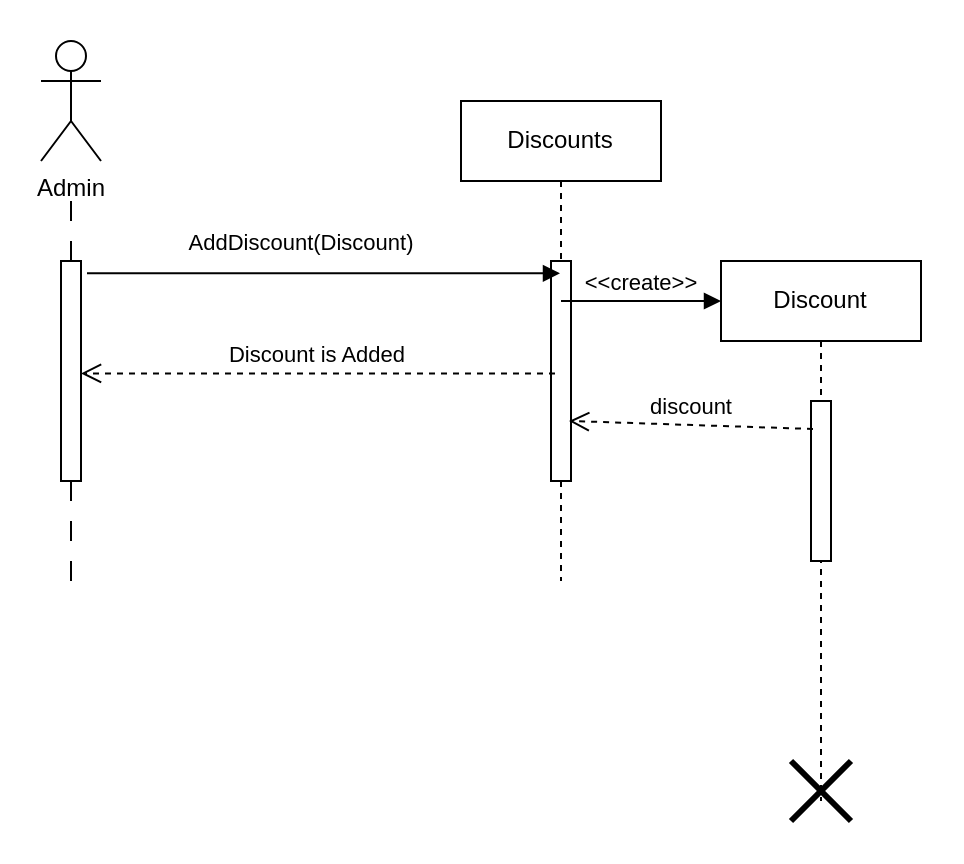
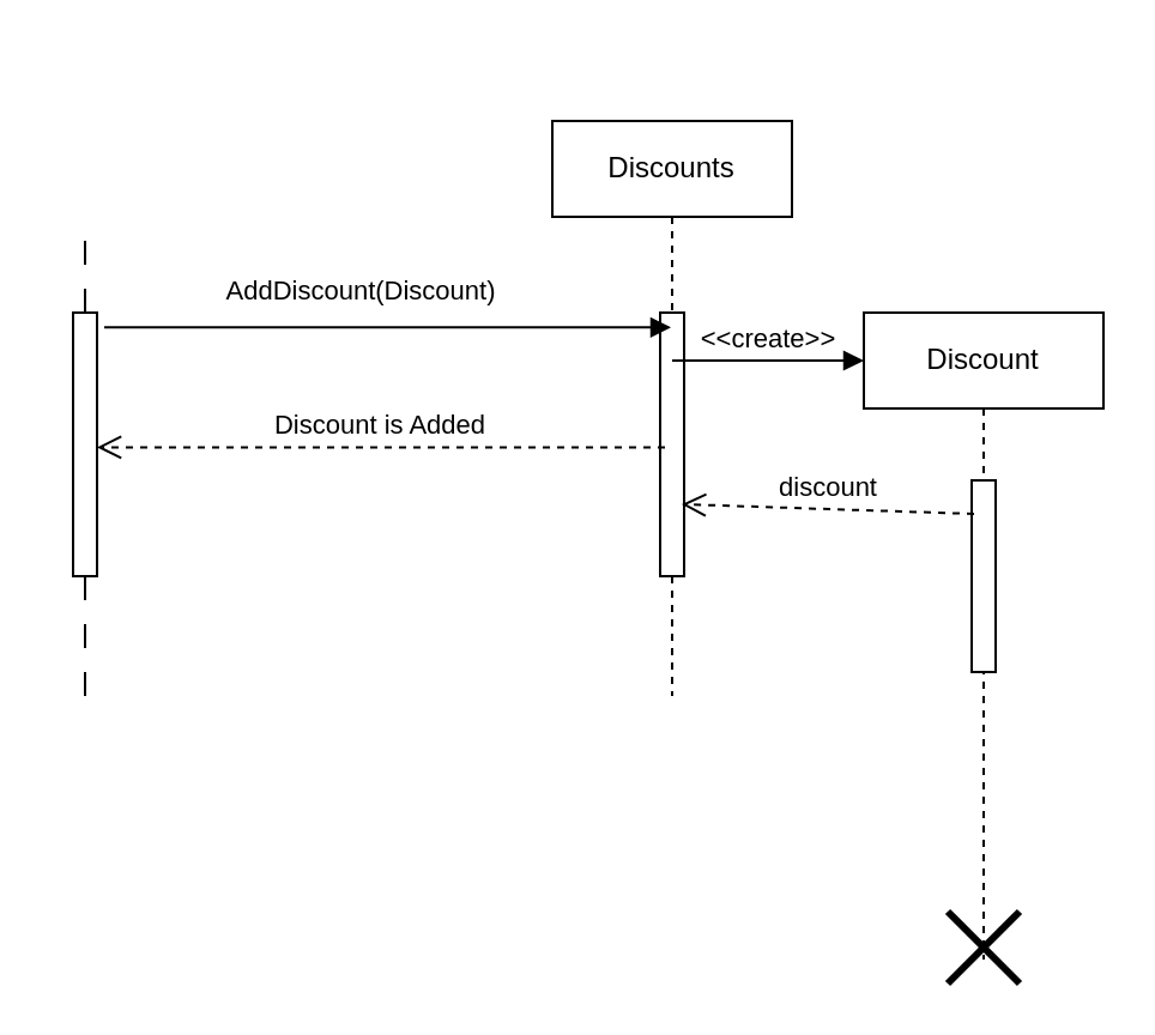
  <mxCell id="0" />
  <mxCell id="1" parent="0" />
- <mxCell id="2" value="Admin" style="shape=umlActor;verticalLabelPosition=bottom;verticalAlign=top;html=1;" parent="1" vertex="1"><mxGeometry x="20" y="20" width="30" height="60" as="geometry" /></mxCell>
  <mxCell id="3" value="" style="endArrow=none;startArrow=none;endFill=0;startFill=0;endSize=8;html=1;verticalAlign=bottom;dashed=1;labelBackgroundColor=none;dashPattern=10 10;rounded=0;" parent="1" source="4" edge="1"><mxGeometry width="160" relative="1" as="geometry"><mxPoint x="35" y="100" as="sourcePoint" /><mxPoint x="35" y="290" as="targetPoint" /></mxGeometry></mxCell>
  <mxCell id="4" value="" style="html=1;points=[];perimeter=orthogonalPerimeter;" parent="1" vertex="1"><mxGeometry x="30" y="130" width="10" height="110" as="geometry" /></mxCell>
  <mxCell id="5" value="" style="endArrow=none;startArrow=none;endFill=0;startFill=0;endSize=8;html=1;verticalAlign=bottom;dashed=1;labelBackgroundColor=none;dashPattern=10 10;rounded=0;" parent="1" target="4" edge="1"><mxGeometry width="160" relative="1" as="geometry"><mxPoint x="35" y="100" as="sourcePoint" /><mxPoint x="35" y="490" as="targetPoint" /></mxGeometry></mxCell>
  <mxCell id="6" value="Discounts" style="shape=umlLifeline;perimeter=lifelinePerimeter;whiteSpace=wrap;html=1;container=1;collapsible=0;recursiveResize=0;outlineConnect=0;" parent="1" vertex="1"><mxGeometry x="230" y="50" width="100" height="240" as="geometry" /></mxCell>
  <mxCell id="7" value="" style="html=1;points=[];perimeter=orthogonalPerimeter;" parent="6" vertex="1"><mxGeometry x="45" y="80" width="10" height="110" as="geometry" /></mxCell>
  <mxCell id="8" value="AddDiscount(Discount)" style="html=1;verticalAlign=bottom;endArrow=block;rounded=0;exitX=1.3;exitY=0.056;exitDx=0;exitDy=0;exitPerimeter=0;" parent="1" source="4" target="6" edge="1"><mxGeometry x="-0.095" y="6" width="80" relative="1" as="geometry"><mxPoint x="260" y="280" as="sourcePoint" /><mxPoint x="340" y="280" as="targetPoint" /><mxPoint as="offset" /></mxGeometry></mxCell>
  <mxCell id="9" value="Discount is Added" style="html=1;verticalAlign=bottom;endArrow=open;dashed=1;endSize=8;rounded=0;exitX=0.2;exitY=0.211;exitDx=0;exitDy=0;exitPerimeter=0;" parent="1" edge="1"><mxGeometry relative="1" as="geometry"><mxPoint x="277" y="186.21" as="sourcePoint" /><mxPoint x="40" y="186.21" as="targetPoint" /></mxGeometry></mxCell>
  <mxCell id="10" value="&amp;lt;&amp;lt;create&amp;gt;&amp;gt;" style="html=1;verticalAlign=bottom;endArrow=block;rounded=0;" edge="1" parent="1"><mxGeometry width="80" relative="1" as="geometry"><mxPoint x="280" y="150" as="sourcePoint" /><mxPoint x="360" y="150" as="targetPoint" /></mxGeometry></mxCell>
  <mxCell id="11" value="Discount" style="shape=umlLifeline;perimeter=lifelinePerimeter;whiteSpace=wrap;html=1;container=1;collapsible=0;recursiveResize=0;outlineConnect=0;" vertex="1" parent="1"><mxGeometry x="360" y="130" width="100" height="270" as="geometry" /></mxCell>
  <mxCell id="12" value="" style="html=1;points=[];perimeter=orthogonalPerimeter;" vertex="1" parent="11"><mxGeometry x="45" y="70" width="10" height="80" as="geometry" /></mxCell>
  <mxCell id="13" value="" style="shape=umlDestroy;whiteSpace=wrap;html=1;strokeWidth=3;" vertex="1" parent="11"><mxGeometry x="35" y="250" width="30" height="30" as="geometry" /></mxCell>
  <mxCell id="14" value="discount" style="html=1;verticalAlign=bottom;endArrow=open;dashed=1;endSize=8;rounded=0;entryX=0.9;entryY=0.727;entryDx=0;entryDy=0;entryPerimeter=0;exitX=0.1;exitY=0.175;exitDx=0;exitDy=0;exitPerimeter=0;" edge="1" parent="1" source="12" target="7"><mxGeometry relative="1" as="geometry"><mxPoint x="340" y="180" as="sourcePoint" /><mxPoint x="260" y="180" as="targetPoint" /></mxGeometry></mxCell>
